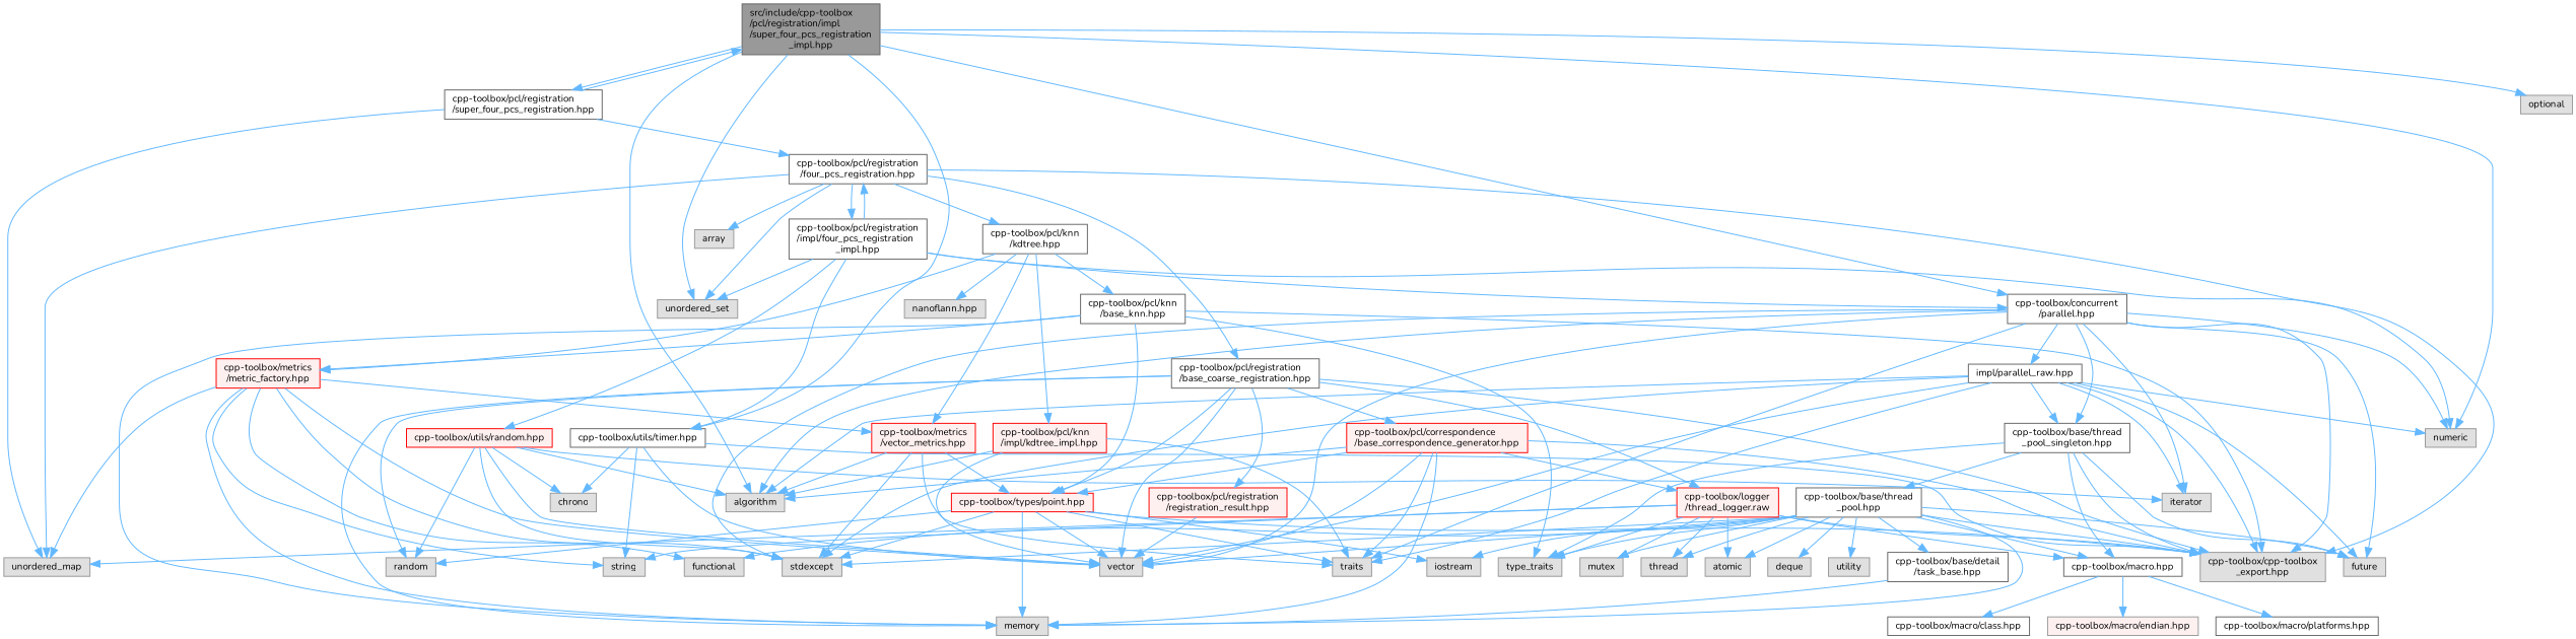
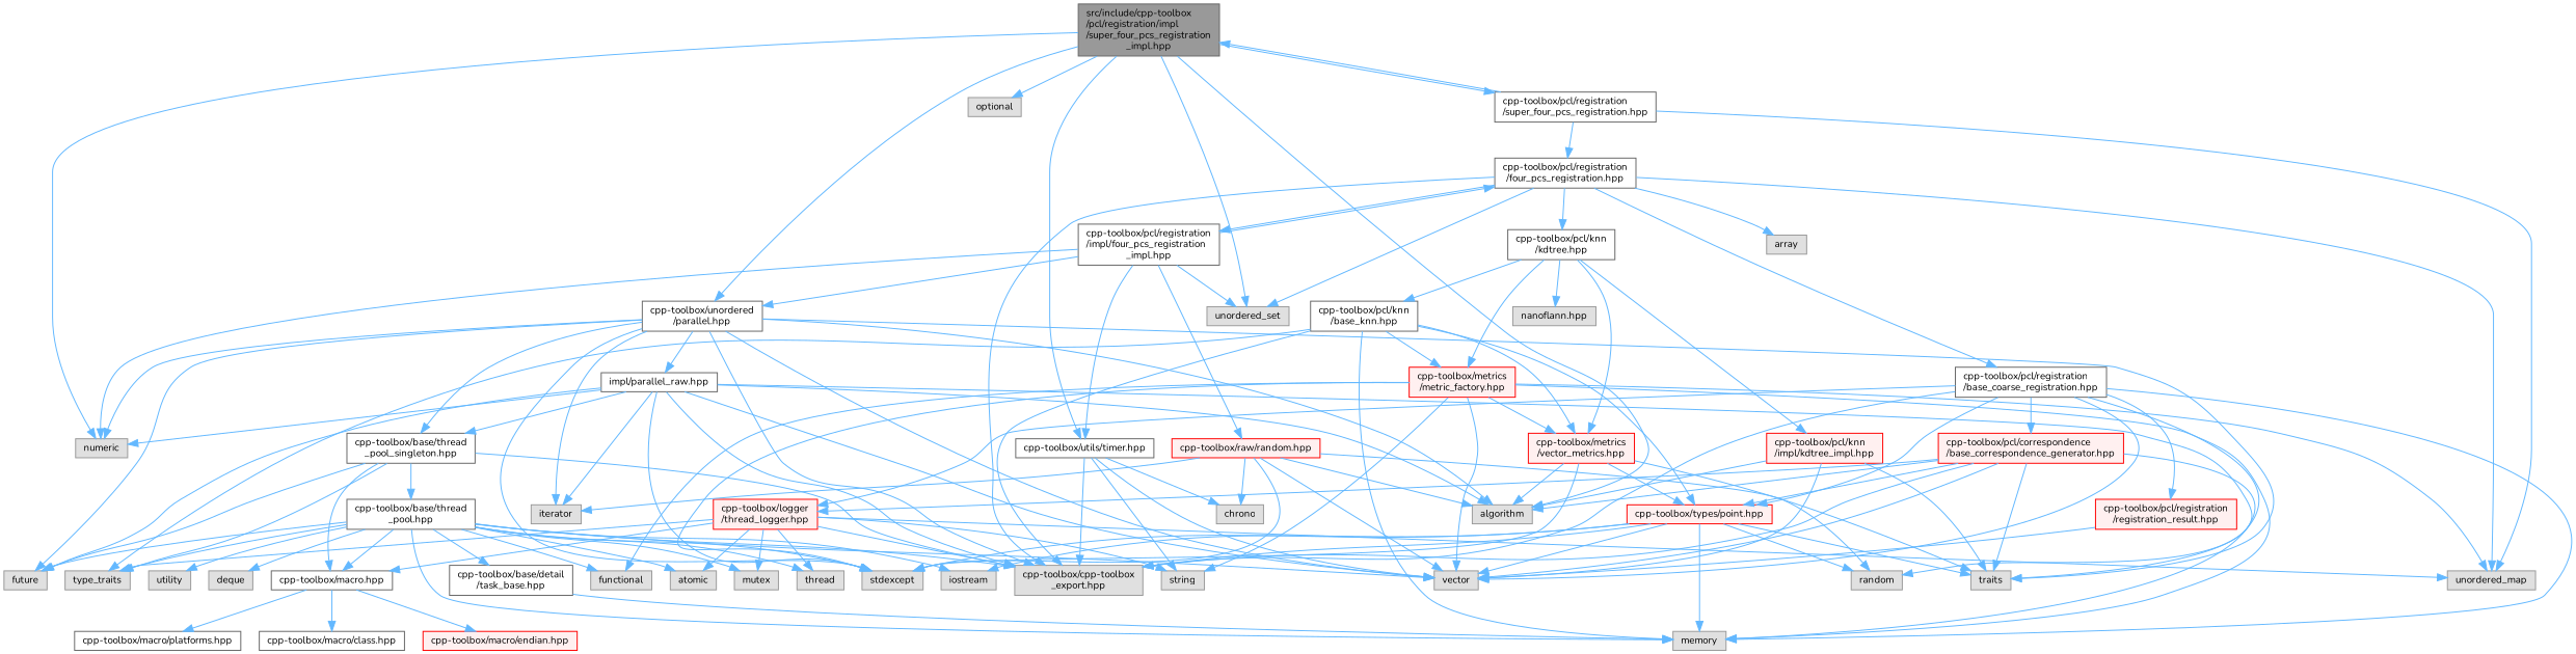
  digraph {
    fontname=Nunito
    node [color=grey60 fillcolor="#E0E0E0" fontname=Nunito fontsize=10 shape=box style=filled]
    edge [color=steelblue1 fontname=Nunito fontsize=10 labelfontname=Helvetica labelfontsize=10 style=solid]
    n1 [color=gray40 fillcolor=grey60 fontcolor=black height=0.2 label="src/include/cpp-toolbox\l/pcl/registration/impl\l/super_four_pcs_registration\l_impl.hpp" width=0.4]
    n2 [height=0.2 label=algorithm width=0.4]
    n3 [height=0.2 label=numeric width=0.4]
    n4 [height=0.2 label=optional width=0.4]
    n5 [height=0.2 label=unordered_set width=0.4]
-   n6 [color=grey40 fillcolor=white height=0.2 label="cpp-toolbox/concurrent\l/parallel.hpp" width=0.4]
+   n6 [color=grey40 fillcolor=white height=0.2 label="cpp-toolbox/unordered\l/parallel.hpp" width=0.4]
    n7 [color=grey40 fillcolor=white height=0.2 label="cpp-toolbox/pcl/registration\l/super_four_pcs_registration.hpp" width=0.4]
    n8 [color=grey40 fillcolor=white height=0.2 label="cpp-toolbox/utils/timer.hpp" width=0.4]
    n9 [height=0.2 label=traits width=0.4]
    n10 [height=0.2 label=future width=0.4]
    n11 [height=0.2 label=iterator width=0.4]
    n12 [height=0.2 label=stdexcept width=0.4]
    n13 [height=0.2 label=vector width=0.4]
    n14 [height=0.2 label="cpp-toolbox/cpp-toolbox\l_export.hpp" width=0.4]
    n15 [color=grey40 fillcolor=white height=0.2 label="cpp-toolbox/base/thread\l_pool_singleton.hpp" width=0.4]
    n16 [color=grey40 fillcolor=white height=0.2 label="impl/parallel_raw.hpp" width=0.4]
    n17 [height=0.2 label=unordered_map width=0.4]
    n18 [color=grey40 fillcolor=white height=0.2 label="cpp-toolbox/pcl/registration\l/four_pcs_registration.hpp" width=0.4]
    n19 [height=0.2 label=string width=0.4]
    n20 [height=0.2 label=chrono width=0.4]
    n21 [height=0.2 label=type_traits width=0.4]
    n22 [color=grey40 fillcolor=white height=0.2 label="cpp-toolbox/macro.hpp" width=0.4]
    n23 [color=grey40 fillcolor=white height=0.2 label="cpp-toolbox/base/thread\l_pool.hpp" width=0.4]
    n24 [color=grey40 fillcolor=white height=0.2 label="cpp-toolbox/macro/class.hpp" width=0.4]
-   n25 [fillcolor="#FFF0F0" height=0.2 label="cpp-toolbox/macro/endian.hpp" width=0.4]
+   n25 [color=red fillcolor="#FFF0F0" height=0.2 label="cpp-toolbox/macro/endian.hpp" width=0.4]
    n26 [color=grey40 fillcolor=white height=0.2 label="cpp-toolbox/macro/platforms.hpp" width=0.4]
    n27 [height=0.2 label=atomic width=0.4]
    n28 [height=0.2 label=deque width=0.4]
    n29 [height=0.2 label=functional width=0.4]
    n30 [height=0.2 label=iostream width=0.4]
    n31 [height=0.2 label=memory width=0.4]
    n32 [height=0.2 label=mutex width=0.4]
    n33 [height=0.2 label=thread width=0.4]
    n34 [height=0.2 label=utility width=0.4]
    n35 [color=grey40 fillcolor=white height=0.2 label="cpp-toolbox/base/detail\l/task_base.hpp" width=0.4]
    n36 [height=0.2 label=array width=0.4]
    n37 [color=grey40 fillcolor=white height=0.2 label="cpp-toolbox/pcl/knn\l/kdtree.hpp" width=0.4]
    n38 [color=grey40 fillcolor=white height=0.2 label="cpp-toolbox/pcl/registration\l/base_coarse_registration.hpp" width=0.4]
    n39 [color=grey40 fillcolor=white height=0.2 label="cpp-toolbox/pcl/registration\l/impl/four_pcs_registration\l_impl.hpp" width=0.4]
    n40 [color=grey40 fillcolor=white height=0.2 label="cpp-toolbox/pcl/knn\l/base_knn.hpp" width=0.4]
    n41 [color=red fillcolor="#FFF0F0" height=0.2 label="cpp-toolbox/metrics\l/vector_metrics.hpp" width=0.4]
    n42 [color=red fillcolor="#FFF0F0" height=0.2 label="cpp-toolbox/metrics\l/metric_factory.hpp" width=0.4]
    n43 [height=0.2 label="nanoflann.hpp" width=0.4]
    n44 [color=red fillcolor="#FFF0F0" height=0.2 label="cpp-toolbox/pcl/knn\l/impl/kdtree_impl.hpp" width=0.4]
    n45 [color=red fillcolor="#FFF0F0" height=0.2 label="cpp-toolbox/types/point.hpp" width=0.4]
    n46 [height=0.2 label=random width=0.4]
    n47 [color=red fillcolor="#FFF0F0" height=0.2 label="cpp-toolbox/pcl/correspondence\l/base_correspondence_generator.hpp" width=0.4]
-   n48 [color=red fillcolor="#FFF0F0" height=0.2 label="cpp-toolbox/logger\l/thread_logger.raw" width=0.4]
+   n48 [color=red fillcolor="#FFF0F0" height=0.2 label="cpp-toolbox/logger\l/thread_logger.hpp" width=0.4]
    n49 [color=red fillcolor="#FFF0F0" height=0.2 label="cpp-toolbox/pcl/registration\l/registration_result.hpp" width=0.4]
-   n50 [color=red fillcolor="#FFF0F0" height=0.2 label="cpp-toolbox/utils/random.hpp" width=0.4]
+   n50 [color=red fillcolor="#FFF0F0" height=0.2 label="cpp-toolbox/raw/random.hpp" width=0.4]
    n1 -> n2
    n1 -> n3
    n1 -> n4
    n1 -> n5
    n1 -> n6
    n1 -> n7
    n1 -> n8
    n6 -> n2
    n6 -> n3
    n6 -> n9
    n6 -> n10
    n6 -> n11
    n6 -> n12
    n6 -> n13
    n6 -> n14
    n6 -> n15
    n6 -> n16
    n7 -> n1
    n7 -> n17
    n7 -> n18
    n8 -> n13
    n8 -> n14
    n8 -> n19
    n8 -> n20
    n15 -> n10
    n15 -> n14
    n15 -> n21
    n15 -> n22
    n15 -> n23
    n16 -> n2
    n16 -> n3
    n16 -> n9
    n16 -> n10
    n16 -> n11
    n16 -> n12
    n16 -> n13
    n16 -> n14
    n16 -> n15
    n18 -> n5
    n18 -> n14
    n18 -> n17
    n18 -> n36
    n18 -> n37
    n18 -> n38
    n18 -> n39
    n22 -> n24
    n22 -> n25
    n22 -> n26
    n23 -> n10
    n23 -> n12
    n23 -> n13
    n23 -> n14
    n23 -> n21
    n23 -> n22
    n23 -> n27
    n23 -> n28
    n23 -> n29
    n23 -> n30
    n23 -> n31
    n23 -> n32
    n23 -> n33
    n23 -> n34
    n23 -> n35
    n35 -> n31
    n37 -> n40
    n37 -> n41
    n37 -> n42
    n37 -> n43
    n37 -> n44
    n38 -> n13
    n38 -> n14
    n38 -> n31
    n38 -> n45
    n38 -> n46
    n38 -> n47
    n38 -> n48
    n38 -> n49
    n39 -> n3
    n39 -> n5
    n39 -> n6
    n39 -> n8
    n39 -> n18
    n39 -> n50
    n40 -> n14
    n40 -> n21
    n40 -> n31
+   n40 -> n41
    n40 -> n42
    n40 -> n45
    n41 -> n2
    n41 -> n9
    n41 -> n12
    n41 -> n45
    n42 -> n12
    n42 -> n13
    n42 -> n17
    n42 -> n19
    n42 -> n29
    n42 -> n31
    n42 -> n41
    n44 -> n2
    n44 -> n9
    n44 -> n13
    n45 -> n9
    n45 -> n12
    n45 -> n13
    n45 -> n14
    n45 -> n30
    n45 -> n31
    n45 -> n46
    n47 -> n2
    n47 -> n9
    n47 -> n13
    n47 -> n14
    n47 -> n31
    n47 -> n45
    n47 -> n48
    n48 -> n14
    n48 -> n17
    n48 -> n19
    n48 -> n21
    n48 -> n22
    n48 -> n27
    n48 -> n32
    n48 -> n33
    n49 -> n13
    n50 -> n2
    n50 -> n11
    n50 -> n12
    n50 -> n13
    n50 -> n20
    n50 -> n46
  }
